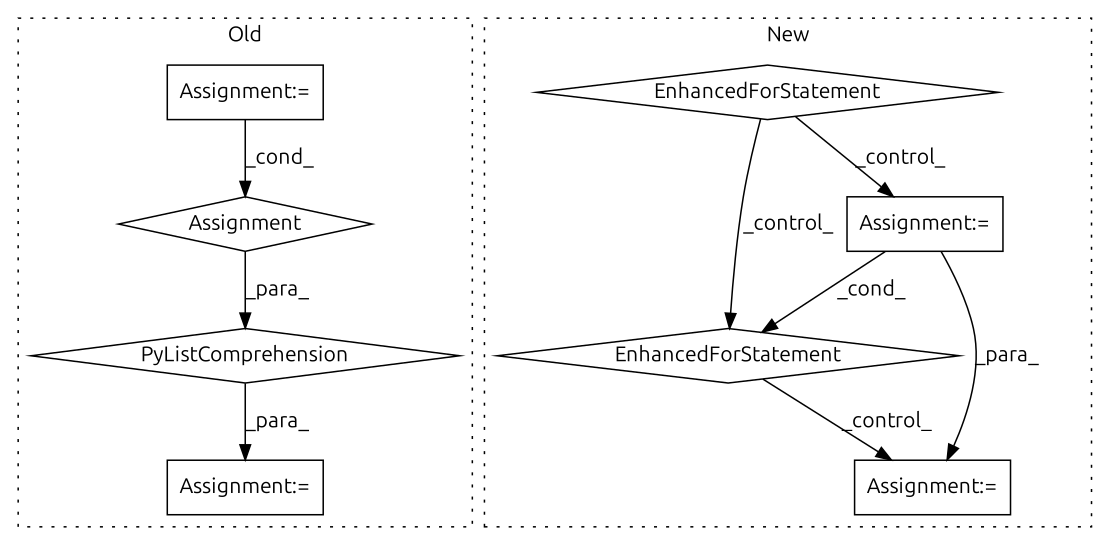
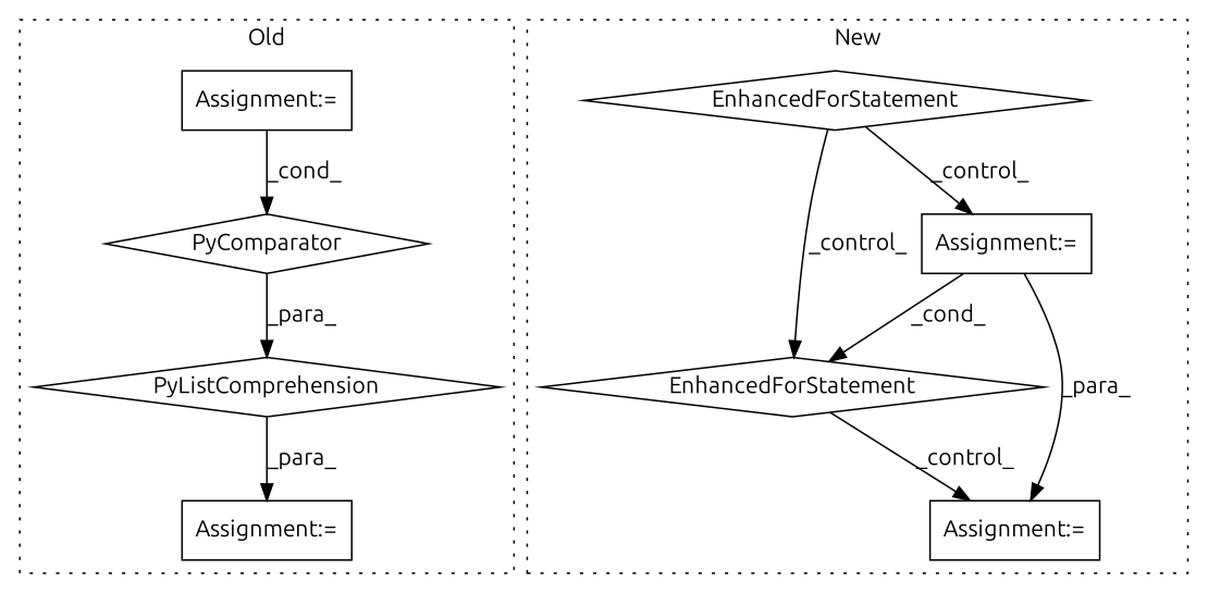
  digraph {
    fontname=Ubuntu
    node [a=7 l=54 s=1201 shape=diamond fontname=Ubuntu]
    edge [fontname=Ubuntu]
-   n1 [a=113 label=Assignment]
+   n1 [a=113 label=PyComparator]
    n2 [label="Assignment:=" shape=box]
    n3 [a=109 l=383 label=PyListComprehension s=880]
    n4 [l=12 label="Assignment:=" s=868 shape=box]
    n5 [a=70 l="57,2" label=EnhancedForStatement s="1035,1138"]
    n6 [l="57,2" label="Assignment:=" s="1035,1138" shape=box]
    n7 [l=1 label="Assignment:=" s=1311 shape=box]
    n8 [a=70 l="53,2" label=EnhancedForStatement s="930,1025"]
    subgraph cluster_1 {
      label=Old
      style=dotted
      n1
      n2
      n3
      n4
    }
    subgraph cluster_2 {
      label=New
      style=dotted
      n5
      n6
      n7
      n8
    }
    n1 -> n3 [label=_para_]
    n2 -> n1 [label=_cond_]
    n3 -> n4 [label=_para_]
    n5 -> n7 [label=_control_]
    n6 -> n5 [label=_cond_]
    n6 -> n7 [label=_para_]
    n8 -> n5 [label=_control_]
    n8 -> n6 [label=_control_]
  }
